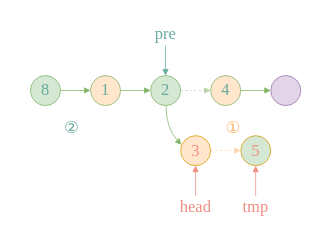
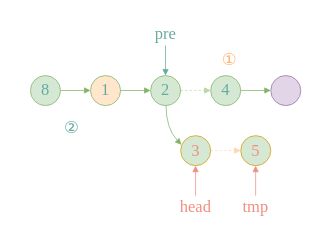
  <mxCell id="0" />
  <mxCell id="1" parent="0" />
  <mxCell id="2" value="&lt;font face=&quot;monaco&quot; style=&quot;font-size: 22px&quot; color=&quot;#67ab9f&quot;&gt;1&lt;/font&gt;" style="ellipse;whiteSpace=wrap;html=1;aspect=fixed;fillColor=#ffe6cc;strokeColor=#82b366;" vertex="1" parent="1"><mxGeometry x="120" y="100" width="40" height="40" as="geometry" /></mxCell>
  <mxCell id="3" value="&lt;font face=&quot;monaco&quot; style=&quot;font-size: 22px&quot; color=&quot;#67ab9f&quot;&gt;2&lt;/font&gt;" style="ellipse;whiteSpace=wrap;html=1;aspect=fixed;fillColor=#d5e8d4;strokeColor=#82b366;" vertex="1" parent="1"><mxGeometry x="200" y="100" width="40" height="40" as="geometry" /></mxCell>
- <mxCell id="4" value="&lt;font face=&quot;monaco&quot; style=&quot;font-size: 22px&quot; color=&quot;#67ab9f&quot;&gt;4&lt;/font&gt;" style="ellipse;whiteSpace=wrap;html=1;aspect=fixed;fillColor=#ffe6cc;strokeColor=#82b366;" vertex="1" parent="1"><mxGeometry x="280" y="100" width="40" height="40" as="geometry" /></mxCell>
+ <mxCell id="4" value="&lt;font face=&quot;monaco&quot; style=&quot;font-size: 22px&quot; color=&quot;#67ab9f&quot;&gt;4&lt;/font&gt;" style="ellipse;whiteSpace=wrap;html=1;aspect=fixed;fillColor=#d5e8d4;strokeColor=#82b366;" vertex="1" parent="1"><mxGeometry x="280" y="100" width="40" height="40" as="geometry" /></mxCell>
  <mxCell id="5" value="&lt;font face=&quot;monaco&quot; style=&quot;font-size: 22px&quot; color=&quot;#67ab9f&quot;&gt;8&lt;/font&gt;" style="ellipse;whiteSpace=wrap;html=1;aspect=fixed;fillColor=#d5e8d4;strokeColor=#82b366;" vertex="1" parent="1"><mxGeometry x="40" y="100" width="40" height="40" as="geometry" /></mxCell>
  <mxCell id="6" value="" style="endArrow=block;html=1;rounded=0;fontSize=22;fontColor=#67AB9F;endFill=1;fillColor=#d5e8d4;strokeColor=#82b366;" edge="1" parent="1"><mxGeometry width="50" height="50" relative="1" as="geometry"><mxPoint x="80" y="119.86" as="sourcePoint" /><mxPoint x="120" y="119.86" as="targetPoint" /></mxGeometry></mxCell>
  <mxCell id="7" value="" style="endArrow=block;html=1;rounded=0;fontSize=22;fontColor=#67AB9F;endFill=1;fillColor=#d5e8d4;strokeColor=#82b366;" edge="1" parent="1"><mxGeometry width="50" height="50" relative="1" as="geometry"><mxPoint x="160" y="119.86" as="sourcePoint" /><mxPoint x="200" y="119.86" as="targetPoint" /></mxGeometry></mxCell>
  <mxCell id="8" value="" style="endArrow=block;html=1;rounded=0;fontSize=22;fontColor=#67AB9F;endFill=1;fillColor=#d5e8d4;strokeColor=#82b366;dashed=1;opacity=50;" edge="1" parent="1"><mxGeometry width="50" height="50" relative="1" as="geometry"><mxPoint x="240" y="119.86" as="sourcePoint" /><mxPoint x="280" y="119.86" as="targetPoint" /></mxGeometry></mxCell>
  <mxCell id="9" value="" style="endArrow=block;html=1;rounded=0;fontSize=22;fontColor=#67AB9F;endFill=1;fillColor=#d5e8d4;strokeColor=#82b366;" edge="1" parent="1"><mxGeometry width="50" height="50" relative="1" as="geometry"><mxPoint x="320" y="119.86" as="sourcePoint" /><mxPoint x="360" y="119.86" as="targetPoint" /></mxGeometry></mxCell>
  <mxCell id="10" value="" style="ellipse;whiteSpace=wrap;html=1;aspect=fixed;fillColor=#e1d5e7;strokeColor=#9673a6;" vertex="1" parent="1"><mxGeometry x="360" y="100" width="40" height="40" as="geometry" /></mxCell>
- <mxCell id="11" value="&lt;font face=&quot;monaco&quot; style=&quot;font-size: 22px&quot; color=&quot;#f08e81&quot;&gt;3&lt;/font&gt;" style="ellipse;whiteSpace=wrap;html=1;aspect=fixed;fillColor=#FFE6CC;strokeColor=#d79b00;" vertex="1" parent="1"><mxGeometry x="240" y="180" width="40" height="40" as="geometry" /></mxCell>
+ <mxCell id="11" value="&lt;font face=&quot;monaco&quot; style=&quot;font-size: 22px&quot; color=&quot;#f08e81&quot;&gt;3&lt;/font&gt;" style="ellipse;whiteSpace=wrap;html=1;aspect=fixed;fillColor=#d5e8d4;strokeColor=#d79b00;" vertex="1" parent="1"><mxGeometry x="240" y="180" width="40" height="40" as="geometry" /></mxCell>
  <mxCell id="12" value="&lt;font face=&quot;monaco&quot;&gt;head&lt;/font&gt;" style="text;html=1;strokeColor=none;fillColor=none;align=center;verticalAlign=middle;whiteSpace=wrap;rounded=0;fontSize=22;fontColor=#F08E81;" vertex="1" parent="1"><mxGeometry x="230" y="260" width="60" height="30" as="geometry" /></mxCell>
  <mxCell id="13" value="" style="endArrow=block;html=1;rounded=0;fontSize=22;fontColor=#67AB9F;endFill=1;fillColor=#fff2cc;strokeColor=#F08E81;" edge="1" parent="1"><mxGeometry width="50" height="50" relative="1" as="geometry"><mxPoint x="259.86" y="260" as="sourcePoint" /><mxPoint x="259.86" y="220" as="targetPoint" /></mxGeometry></mxCell>
  <mxCell id="14" value="&lt;font face=&quot;monaco&quot; color=&quot;#67ab9f&quot;&gt;pre&lt;/font&gt;" style="text;html=1;strokeColor=none;fillColor=none;align=center;verticalAlign=middle;whiteSpace=wrap;rounded=0;fontSize=22;fontColor=#F08E81;" vertex="1" parent="1"><mxGeometry x="190" y="30" width="60" height="30" as="geometry" /></mxCell>
  <mxCell id="15" value="" style="endArrow=block;html=1;rounded=0;fontSize=22;fontColor=#67AB9F;endFill=1;fillColor=#fff2cc;strokeColor=#67AB9F;" edge="1" parent="1"><mxGeometry width="50" height="50" relative="1" as="geometry"><mxPoint x="219.86" y="60" as="sourcePoint" /><mxPoint x="219.86" y="100" as="targetPoint" /></mxGeometry></mxCell>
  <mxCell id="16" value="" style="endArrow=block;html=1;rounded=0;fontSize=22;fontColor=#67AB9F;endFill=1;fillColor=#ffe6cc;strokeColor=#FFB570;opacity=50;dashed=1;" edge="1" parent="1"><mxGeometry width="50" height="50" relative="1" as="geometry"><mxPoint x="280" y="199.83" as="sourcePoint" /><mxPoint x="320" y="199.83" as="targetPoint" /></mxGeometry></mxCell>
  <mxCell id="17" value="&lt;font face=&quot;monaco&quot; style=&quot;font-size: 22px&quot; color=&quot;#f08e81&quot;&gt;5&lt;/font&gt;" style="ellipse;whiteSpace=wrap;html=1;aspect=fixed;fillColor=#d5e8d4;strokeColor=#d79b00;" vertex="1" parent="1"><mxGeometry x="320" y="180" width="40" height="40" as="geometry" /></mxCell>
  <mxCell id="18" value="" style="endArrow=block;html=1;fontSize=22;fontColor=#67AB9F;endFill=1;fillColor=#d5e8d4;strokeColor=#82b366;entryX=0.026;entryY=0.303;entryDx=0;entryDy=0;curved=1;exitX=0.026;exitY=0.303;exitDx=0;exitDy=0;exitPerimeter=0;entryPerimeter=0;" edge="1" parent="1" target="11"><mxGeometry width="50" height="50" relative="1" as="geometry"><mxPoint x="220.52" y="140" as="sourcePoint" /><mxPoint x="200" y="193.56" as="targetPoint" /><Array as="points"><mxPoint x="220.52" y="170" /></Array></mxGeometry></mxCell>
  <mxCell id="19" value="&lt;font face=&quot;monaco&quot;&gt;tmp&lt;/font&gt;" style="text;html=1;strokeColor=none;fillColor=none;align=center;verticalAlign=middle;whiteSpace=wrap;rounded=0;fontSize=22;fontColor=#F08E81;" vertex="1" parent="1"><mxGeometry x="310" y="260" width="60" height="30" as="geometry" /></mxCell>
  <mxCell id="20" value="" style="endArrow=block;html=1;rounded=0;fontSize=22;fontColor=#67AB9F;endFill=1;fillColor=#fff2cc;strokeColor=#F08E81;" edge="1" parent="1"><mxGeometry width="50" height="50" relative="1" as="geometry"><mxPoint x="339.86" y="260" as="sourcePoint" /><mxPoint x="339.86" y="220" as="targetPoint" /></mxGeometry></mxCell>
- <mxCell id="21" value="①" style="text;html=1;strokeColor=none;fillColor=none;align=center;verticalAlign=middle;whiteSpace=wrap;rounded=0;fontSize=22;fontColor=#FFB570;" vertex="1" parent="1"><mxGeometry x="300" y="160" width="20" height="20" as="geometry" /></mxCell>
+ <mxCell id="21" value="①" style="text;html=1;strokeColor=none;fillColor=none;align=center;verticalAlign=middle;whiteSpace=wrap;rounded=0;fontSize=22;fontColor=#FFB570;" vertex="1" parent="1"><mxGeometry x="295" y="70" width="20" height="20" as="geometry" /></mxCell>
  <mxCell id="22" value="②" style="text;html=1;strokeColor=none;fillColor=none;align=center;verticalAlign=middle;whiteSpace=wrap;rounded=0;fontSize=22;fontColor=#67AB9F;" vertex="1" parent="1"><mxGeometry x="85" y="160" width="20" height="20" as="geometry" /></mxCell>
  <mxCell id="23" value="" style="rounded=0;whiteSpace=wrap;html=1;fontSize=22;fontColor=#67AB9F;fillColor=none;strokeColor=none;" vertex="1" parent="1"><mxGeometry x="20" y="20" width="400" height="280" as="geometry" /></mxCell>
